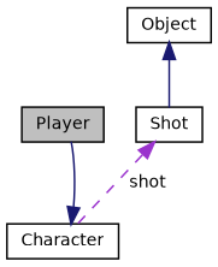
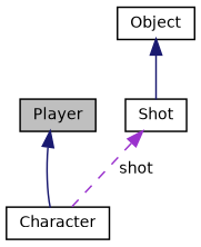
  digraph {
    fontname="DejaVu Sans"
    node [color=black fillcolor=white fontname="DejaVu Sans" fontsize=10 shape=record style=filled]
    edge [color=midnightblue dir=back fontname="DejaVu Sans" fontsize=10 labelfontname=Helvetica labelfontsize=10 style=solid]
    n1 [fillcolor=grey75 fontcolor=black height=0.2 label=Player width=0.4]
    n2 [height=0.2 label=Character width=0.4]
    n3 [height=0.2 label=Shot width=0.4]
    n4 [height=0.2 label=Object width=0.4]
-   n2 -> n1
+   n1 -> n2
    n3 -> n2 [color=darkorchid3 label=" shot" style=dashed]
    n4 -> n3
  }
